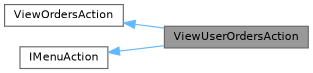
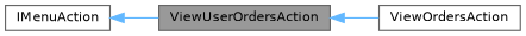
  digraph {
    rankdir=LR
    node [color=gray40 fillcolor=white fontname=Helvetica fontsize=10 shape=box style=filled]
    edge [color=steelblue1 dir=back fontname=Helvetica fontsize=10 labelfontname=Helvetica labelfontsize=10 style=solid]
    n1 [fillcolor=grey60 fontcolor=black height=0.2 label=ViewUserOrdersAction width=0.4]
    n2 [height=0.2 label=ViewOrdersAction width=0.4]
    n3 [height=0.2 label=IMenuAction width=0.4]
-   n2 -> n1
+   n1 -> n2
    n3 -> n1
  }
